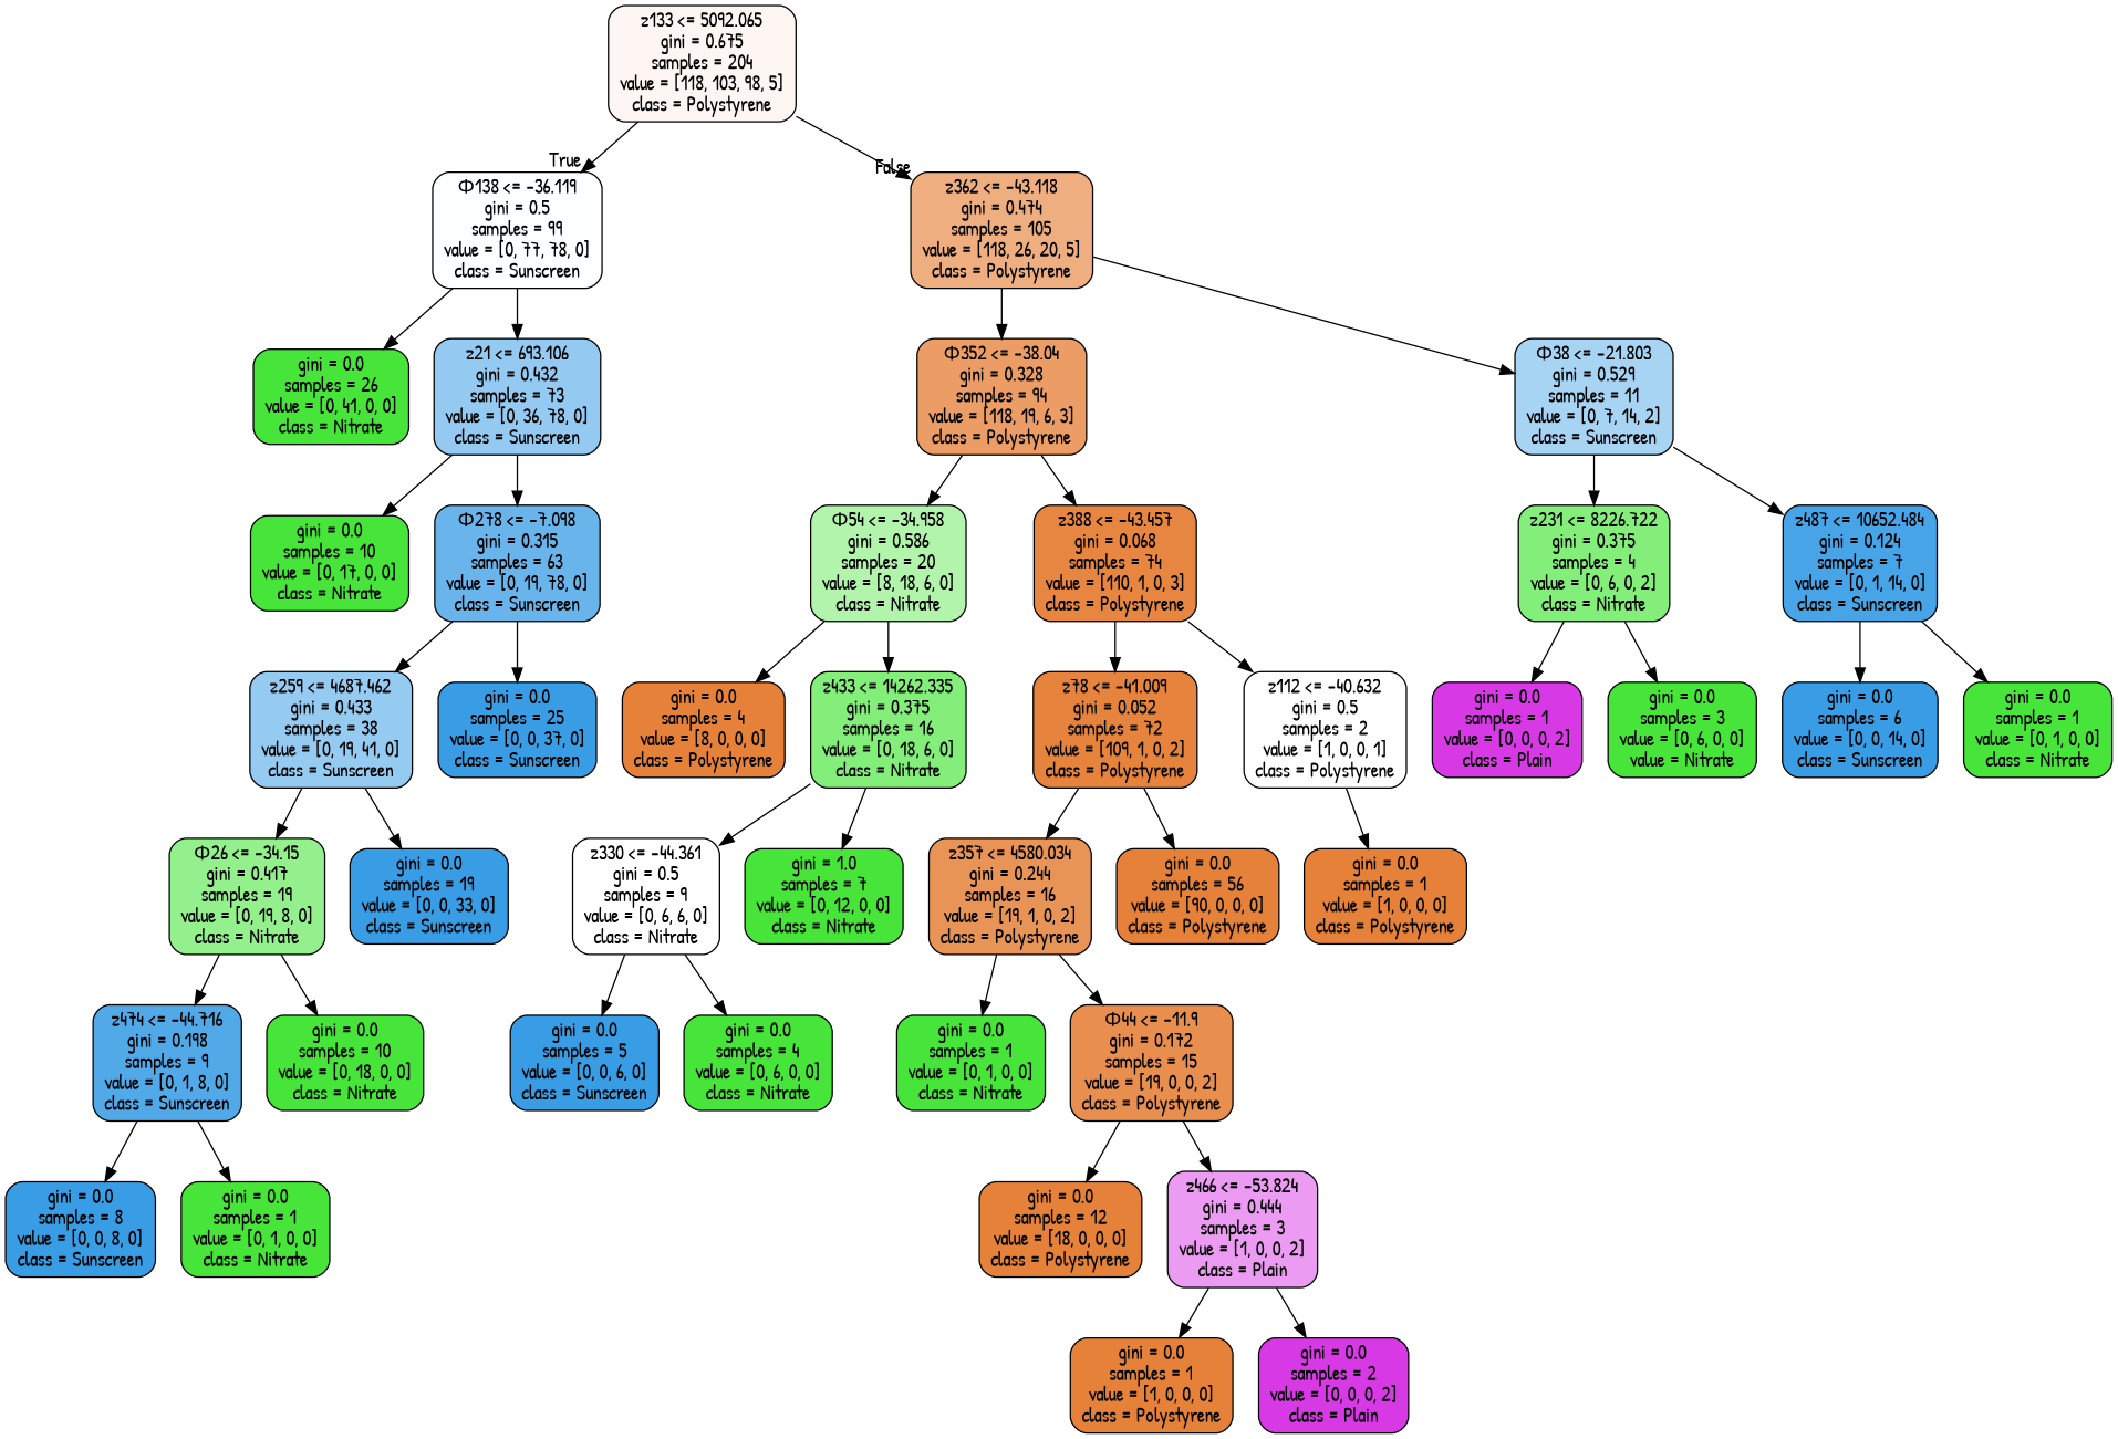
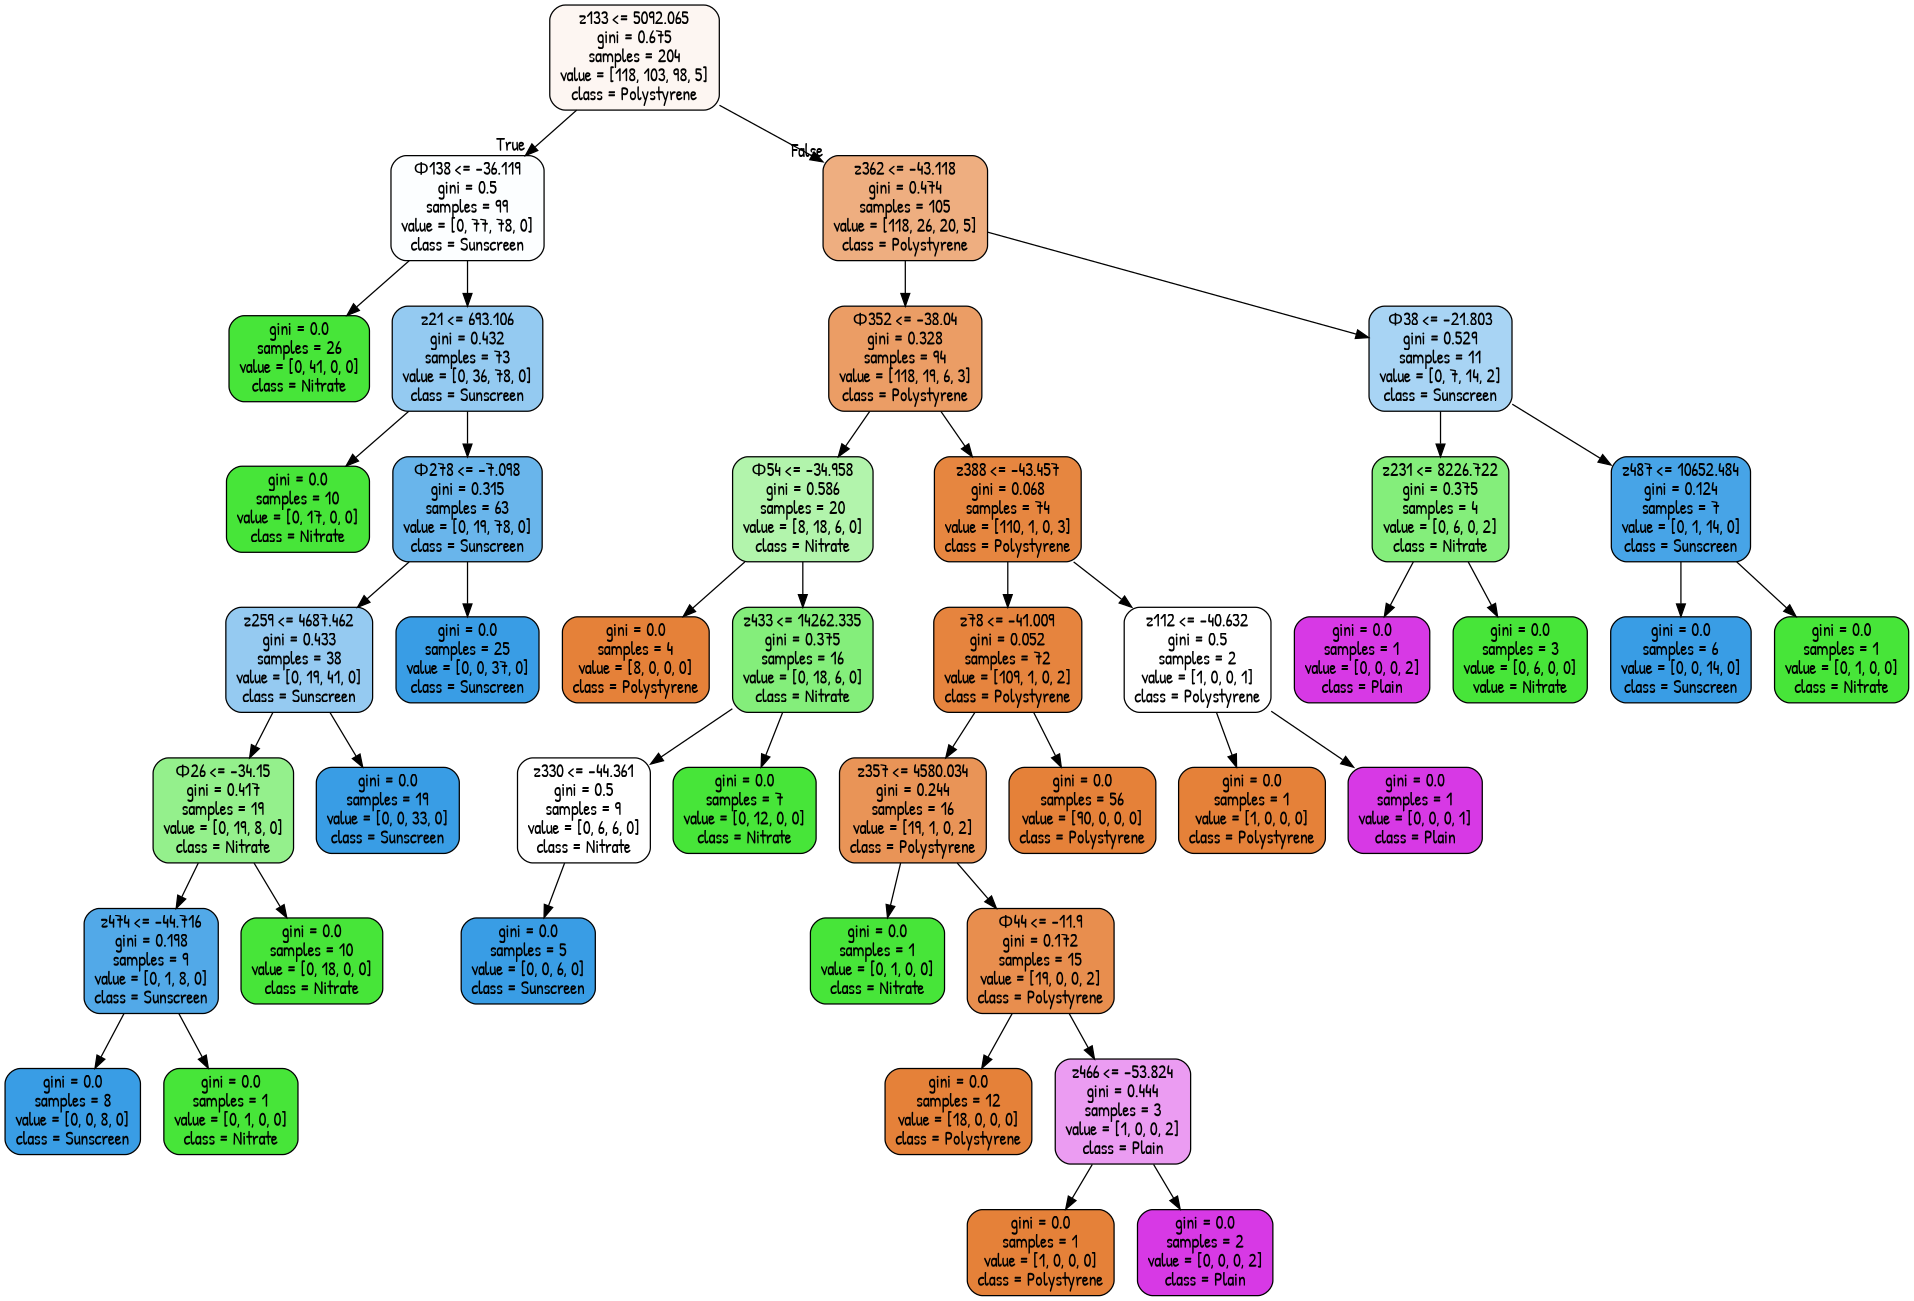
  digraph {
    fontname="Patrick Hand"
    node [color=black fillcolor="#47e539" fontname="Patrick Hand" shape=box style="filled, rounded"]
    edge [fontname="Patrick Hand"]
    n1 [fillcolor="#fdf6f2" label="z133 <= 5092.065\ngini = 0.675\nsamples = 204\nvalue = [118, 103, 98, 5]\nclass = Polystyrene"]
    n2 [fillcolor="#fcfeff" label="Φ138 <= -36.119\ngini = 0.5\nsamples = 99\nvalue = [0, 77, 78, 0]\nclass = Sunscreen"]
    n3 [fillcolor="#eeae80" label="z362 <= -43.118\ngini = 0.474\nsamples = 105\nvalue = [118, 26, 20, 5]\nclass = Polystyrene"]
    n4 [label="gini = 0.0\nsamples = 26\nvalue = [0, 41, 0, 0]\nclass = Nitrate"]
    n5 [fillcolor="#94caf1" label="z21 <= 693.106\ngini = 0.432\nsamples = 73\nvalue = [0, 36, 78, 0]\nclass = Sunscreen"]
    n6 [fillcolor="#eb9d65" label="Φ352 <= -38.04\ngini = 0.328\nsamples = 94\nvalue = [118, 19, 6, 3]\nclass = Polystyrene"]
    n7 [fillcolor="#a8d4f4" label="Φ38 <= -21.803\ngini = 0.529\nsamples = 11\nvalue = [0, 7, 14, 2]\nclass = Sunscreen"]
    n8 [label="gini = 0.0\nsamples = 10\nvalue = [0, 17, 0, 0]\nclass = Nitrate"]
    n9 [fillcolor="#69b5eb" label="Φ278 <= -7.098\ngini = 0.315\nsamples = 63\nvalue = [0, 19, 78, 0]\nclass = Sunscreen"]
    n10 [fillcolor="#95caf1" label="z259 <= 4687.462\ngini = 0.433\nsamples = 38\nvalue = [0, 19, 41, 0]\nclass = Sunscreen"]
    n11 [fillcolor="#399de5" label="gini = 0.0\nsamples = 25\nvalue = [0, 0, 37, 0]\nclass = Sunscreen"]
    n12 [fillcolor="#94f08c" label="Φ26 <= -34.15\ngini = 0.417\nsamples = 19\nvalue = [0, 19, 8, 0]\nclass = Nitrate"]
    n13 [fillcolor="#399de5" label="gini = 0.0\nsamples = 19\nvalue = [0, 0, 33, 0]\nclass = Sunscreen"]
    n14 [fillcolor="#52a9e8" label="z474 <= -44.716\ngini = 0.198\nsamples = 9\nvalue = [0, 1, 8, 0]\nclass = Sunscreen"]
    n15 [label="gini = 0.0\nsamples = 10\nvalue = [0, 18, 0, 0]\nclass = Nitrate"]
    n16 [fillcolor="#399de5" label="gini = 0.0\nsamples = 8\nvalue = [0, 0, 8, 0]\nclass = Sunscreen"]
    n17 [label="gini = 0.0\nsamples = 1\nvalue = [0, 1, 0, 0]\nclass = Nitrate"]
    n18 [fillcolor="#b2f4ac" label="Φ54 <= -34.958\ngini = 0.586\nsamples = 20\nvalue = [8, 18, 6, 0]\nclass = Nitrate"]
    n19 [fillcolor="#e68640" label="z388 <= -43.457\ngini = 0.068\nsamples = 74\nvalue = [110, 1, 0, 3]\nclass = Polystyrene"]
    n20 [fillcolor="#84ee7b" label="z231 <= 8226.722\ngini = 0.375\nsamples = 4\nvalue = [0, 6, 0, 2]\nclass = Nitrate"]
    n21 [fillcolor="#47a4e7" label="z487 <= 10652.484\ngini = 0.124\nsamples = 7\nvalue = [0, 1, 14, 0]\nclass = Sunscreen"]
    n22 [fillcolor="#e58139" label="gini = 0.0\nsamples = 4\nvalue = [8, 0, 0, 0]\nclass = Polystyrene"]
    n23 [fillcolor="#84ee7b" label="z433 <= 14262.335\ngini = 0.375\nsamples = 16\nvalue = [0, 18, 6, 0]\nclass = Nitrate"]
    n24 [fillcolor="#e6843e" label="z78 <= -41.009\ngini = 0.052\nsamples = 72\nvalue = [109, 1, 0, 2]\nclass = Polystyrene"]
    n25 [fillcolor="#ffffff" label="z112 <= -40.632\ngini = 0.5\nsamples = 2\nvalue = [1, 0, 0, 1]\nclass = Polystyrene"]
    n26 [fillcolor="#ffffff" label="z330 <= -44.361\ngini = 0.5\nsamples = 9\nvalue = [0, 6, 6, 0]\nclass = Nitrate"]
-   n27 [label="gini = 1.0\nsamples = 7\nvalue = [0, 12, 0, 0]\nclass = Nitrate"]
+   n27 [label="gini = 0.0\nsamples = 7\nvalue = [0, 12, 0, 0]\nclass = Nitrate"]
    n28 [fillcolor="#399de5" label="gini = 0.0\nsamples = 5\nvalue = [0, 0, 6, 0]\nclass = Sunscreen"]
-   n29 [label="gini = 0.0\nsamples = 4\nvalue = [0, 6, 0, 0]\nclass = Nitrate"]
    n30 [fillcolor="#e99457" label="z357 <= 4580.034\ngini = 0.244\nsamples = 16\nvalue = [19, 1, 0, 2]\nclass = Polystyrene"]
    n31 [fillcolor="#e58139" label="gini = 0.0\nsamples = 56\nvalue = [90, 0, 0, 0]\nclass = Polystyrene"]
    n32 [fillcolor="#e58139" label="gini = 0.0\nsamples = 1\nvalue = [1, 0, 0, 0]\nclass = Polystyrene"]
+   n33 [fillcolor="#d739e5" label="gini = 0.0\nsamples = 1\nvalue = [0, 0, 0, 1]\nclass = Plain"]
    n34 [label="gini = 0.0\nsamples = 1\nvalue = [0, 1, 0, 0]\nclass = Nitrate"]
    n35 [fillcolor="#e88e4e" label="Φ44 <= -11.9\ngini = 0.172\nsamples = 15\nvalue = [19, 0, 0, 2]\nclass = Polystyrene"]
    n36 [fillcolor="#e58139" label="gini = 0.0\nsamples = 12\nvalue = [18, 0, 0, 0]\nclass = Polystyrene"]
    n37 [fillcolor="#eb9cf2" label="z466 <= -53.824\ngini = 0.444\nsamples = 3\nvalue = [1, 0, 0, 2]\nclass = Plain"]
    n38 [fillcolor="#e58139" label="gini = 0.0\nsamples = 1\nvalue = [1, 0, 0, 0]\nclass = Polystyrene"]
    n39 [fillcolor="#d739e5" label="gini = 0.0\nsamples = 2\nvalue = [0, 0, 0, 2]\nclass = Plain"]
    n40 [fillcolor="#d739e5" label="gini = 0.0\nsamples = 1\nvalue = [0, 0, 0, 2]\nclass = Plain"]
    n41 [label="gini = 0.0\nsamples = 3\nvalue = [0, 6, 0, 0]\nvalue = Nitrate"]
    n42 [fillcolor="#399de5" label="gini = 0.0\nsamples = 6\nvalue = [0, 0, 14, 0]\nclass = Sunscreen"]
    n43 [label="gini = 0.0\nsamples = 1\nvalue = [0, 1, 0, 0]\nclass = Nitrate"]
    n1 -> n2 [headlabel=True labelangle=45 labeldistance=2.5]
    n1 -> n3 [headlabel=False labelangle=-45 labeldistance=2.5]
    n2 -> n4
    n2 -> n5
    n3 -> n6
    n3 -> n7
    n5 -> n8
    n5 -> n9
    n6 -> n18
    n6 -> n19
    n7 -> n20
    n7 -> n21
    n9 -> n10
    n9 -> n11
    n10 -> n12
    n10 -> n13
    n12 -> n14
    n12 -> n15
    n14 -> n16
    n14 -> n17
    n18 -> n22
    n18 -> n23
    n19 -> n24
    n19 -> n25
    n20 -> n40
    n20 -> n41
    n21 -> n42
    n21 -> n43
    n23 -> n26
    n23 -> n27
    n24 -> n30
    n24 -> n31
    n25 -> n32
+   n25 -> n33
    n26 -> n28
-   n26 -> n29
    n30 -> n34
    n30 -> n35
    n35 -> n36
    n35 -> n37
    n37 -> n38
    n37 -> n39
  }
